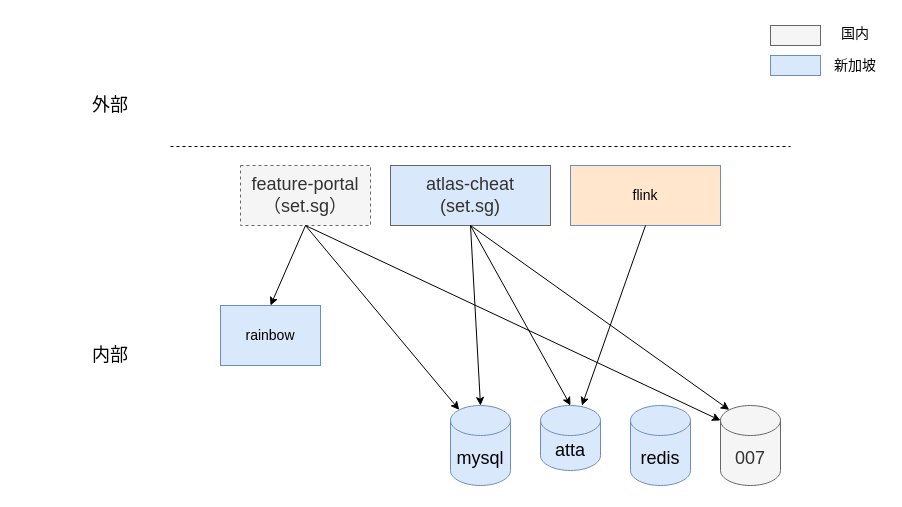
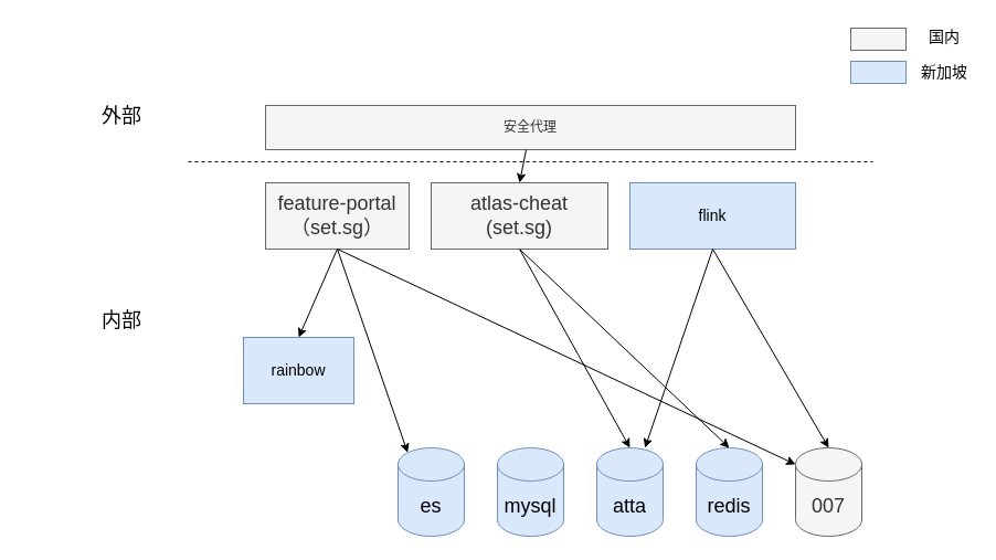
  <mxCell id="0" />
  <mxCell id="1" parent="0" />
+ <mxCell id="2" value="安全代理" style="rounded=0;whiteSpace=wrap;html=1;fillColor=#f5f5f5;fontColor=#333333;strokeColor=#666666;" vertex="1" parent="1"><mxGeometry x="240" y="95" width="480" height="40" as="geometry" /></mxCell>
  <mxCell id="3" value="" style="endArrow=none;dashed=1;html=1;rounded=0;" edge="1" parent="1"><mxGeometry width="50" height="50" relative="1" as="geometry"><mxPoint x="170" y="146" as="sourcePoint" /><mxPoint x="790" y="146" as="targetPoint" /></mxGeometry></mxCell>
  <mxCell id="4" value="&lt;font style=&quot;font-size: 18px&quot;&gt;外部&lt;/font&gt;" style="text;html=1;strokeColor=none;fillColor=none;align=center;verticalAlign=middle;whiteSpace=wrap;rounded=0;" vertex="1" parent="1"><mxGeometry x="20" y="75" width="180" height="60" as="geometry" /></mxCell>
- <mxCell id="5" value="&lt;font style=&quot;font-size: 18px&quot;&gt;内部&lt;/font&gt;" style="text;html=1;strokeColor=none;fillColor=none;align=center;verticalAlign=middle;whiteSpace=wrap;rounded=0;" vertex="1" parent="1"><mxGeometry x="20" y="325" width="180" height="60" as="geometry" /></mxCell>
- <mxCell id="6" value="atlas-cheat&lt;br&gt;(set.sg)" style="rounded=0;whiteSpace=wrap;html=1;fontSize=18;fillColor=#dae8fc;fontColor=#333333;strokeColor=#666666;" vertex="1" parent="1"><mxGeometry x="390" y="165" width="160" height="60" as="geometry" /></mxCell>
+ <mxCell id="5" value="&lt;font style=&quot;font-size: 18px&quot;&gt;内部&lt;/font&gt;" style="text;html=1;strokeColor=none;fillColor=none;align=center;verticalAlign=middle;whiteSpace=wrap;rounded=0;" vertex="1" parent="1"><mxGeometry x="20" y="260" width="180" height="60" as="geometry" /></mxCell>
+ <mxCell id="6" value="atlas-cheat&lt;br&gt;(set.sg)" style="rounded=0;whiteSpace=wrap;html=1;fontSize=18;fillColor=#f5f5f5;fontColor=#333333;strokeColor=#666666;" vertex="1" parent="1"><mxGeometry x="390" y="165" width="160" height="60" as="geometry" /></mxCell>
  <mxCell id="7" value="mysql" style="shape=cylinder3;whiteSpace=wrap;html=1;boundedLbl=1;backgroundOutline=1;size=15;fontSize=18;fillColor=#dae8fc;strokeColor=#6c8ebf;" vertex="1" parent="1"><mxGeometry x="450" y="405" width="60" height="80" as="geometry" /></mxCell>
  <mxCell id="8" value="redis" style="shape=cylinder3;whiteSpace=wrap;html=1;boundedLbl=1;backgroundOutline=1;size=15;fontSize=18;fillColor=#dae8fc;strokeColor=#6c8ebf;" vertex="1" parent="1"><mxGeometry x="630" y="405" width="60" height="80" as="geometry" /></mxCell>
- <mxCell id="10" value="feature-portal（set.sg）" style="rounded=0;whiteSpace=wrap;html=1;fontSize=18;fillColor=#f5f5f5;fontColor=#333333;strokeColor=#666666;dashed=1;" vertex="1" parent="1"><mxGeometry x="240" y="165" width="130" height="60" as="geometry" /></mxCell>
+ <mxCell id="9" value="es" style="shape=cylinder3;whiteSpace=wrap;html=1;boundedLbl=1;backgroundOutline=1;size=15;fontSize=18;fillColor=#dae8fc;strokeColor=#6c8ebf;" vertex="1" parent="1"><mxGeometry x="360" y="405" width="60" height="80" as="geometry" /></mxCell>
+ <mxCell id="10" value="feature-portal（set.sg）" style="rounded=0;whiteSpace=wrap;html=1;fontSize=18;fillColor=#f5f5f5;fontColor=#333333;strokeColor=#666666;" vertex="1" parent="1"><mxGeometry x="240" y="165" width="130" height="60" as="geometry" /></mxCell>
  <mxCell id="11" value="" style="rounded=0;whiteSpace=wrap;html=1;fontSize=18;fillColor=#f5f5f5;fontColor=#333333;strokeColor=#666666;" vertex="1" parent="1"><mxGeometry x="770" width="50" height="20" as="geometry" y="25" /></mxCell>
  <mxCell id="12" value="" style="rounded=0;whiteSpace=wrap;html=1;fontSize=18;fillColor=#dae8fc;strokeColor=#6c8ebf;" vertex="1" parent="1"><mxGeometry x="770" y="55" width="50" height="20" as="geometry" /></mxCell>
  <mxCell id="13" value="&lt;font style=&quot;font-size: 14px&quot;&gt;国内&lt;/font&gt;" style="text;html=1;strokeColor=none;fillColor=none;align=center;verticalAlign=middle;whiteSpace=wrap;rounded=0;" vertex="1" parent="1"><mxGeometry x="830" y="20" width="50" height="25" as="geometry" /></mxCell>
  <mxCell id="14" value="&lt;font style=&quot;font-size: 14px&quot;&gt;新加坡&lt;/font&gt;" style="text;html=1;strokeColor=none;fillColor=none;align=center;verticalAlign=middle;whiteSpace=wrap;rounded=0;" vertex="1" parent="1"><mxGeometry x="830" y="52.5" width="50" height="25" as="geometry" /></mxCell>
- <mxCell id="16" value="flink" style="rounded=0;whiteSpace=wrap;html=1;fontSize=14;fillColor=#ffe6cc;strokeColor=#6c8ebf;" vertex="1" parent="1"><mxGeometry x="570" y="165" width="150" height="60" as="geometry" /></mxCell>
+ <mxCell id="15" value="" style="endArrow=classic;html=1;rounded=0;fontSize=14;entryX=0.5;entryY=0;entryDx=0;entryDy=0;" edge="1" parent="1" source="2" target="6"><mxGeometry width="50" height="50" relative="1" as="geometry"><mxPoint x="410" y="345" as="sourcePoint" /><mxPoint x="460" y="295" as="targetPoint" /></mxGeometry></mxCell>
+ <mxCell id="16" value="flink" style="rounded=0;whiteSpace=wrap;html=1;fontSize=14;fillColor=#dae8fc;strokeColor=#6c8ebf;" vertex="1" parent="1"><mxGeometry x="570" y="165" width="150" height="60" as="geometry" /></mxCell>
  <mxCell id="17" value="rainbow" style="rounded=0;whiteSpace=wrap;html=1;fontSize=14;fillColor=#dae8fc;strokeColor=#6c8ebf;" vertex="1" parent="1"><mxGeometry x="220" y="305" width="100" height="60" as="geometry" /></mxCell>
- <mxCell id="18" value="" style="endArrow=classic;html=1;rounded=0;fontSize=14;entryX=0.5;entryY=0;entryDx=0;entryDy=0;exitX=0.5;exitY=1;exitDx=0;exitDy=0;entryPerimeter=0;" edge="1" parent="1" source="6" target="7"><mxGeometry width="50" height="50" relative="1" as="geometry"><mxPoint x="550" y="285" as="sourcePoint" /><mxPoint x="610" y="225" as="targetPoint" /></mxGeometry></mxCell>
+ <mxCell id="19" value="" style="endArrow=classic;html=1;rounded=0;fontSize=14;entryX=0.5;entryY=0;entryDx=0;entryDy=0;exitX=0.5;exitY=1;exitDx=0;exitDy=0;entryPerimeter=0;" edge="1" parent="1" source="6" target="8"><mxGeometry width="50" height="50" relative="1" as="geometry"><mxPoint x="670" y="255" as="sourcePoint" /><mxPoint x="570" y="455" as="targetPoint" /></mxGeometry></mxCell>
  <mxCell id="20" value="" style="endArrow=classic;html=1;rounded=0;fontSize=14;entryX=0.5;entryY=0;entryDx=0;entryDy=0;exitX=0.5;exitY=1;exitDx=0;exitDy=0;" edge="1" parent="1" source="10" target="17"><mxGeometry width="50" height="50" relative="1" as="geometry"><mxPoint x="620" y="235" as="sourcePoint" /><mxPoint x="600" y="455" as="targetPoint" /></mxGeometry></mxCell>
- <mxCell id="22" value="" style="endArrow=classic;html=1;rounded=0;fontSize=14;entryX=0.145;entryY=0;entryDx=0;entryDy=4.35;exitX=0.5;exitY=1;exitDx=0;exitDy=0;entryPerimeter=0;" edge="1" parent="1" source="10" target="7"><mxGeometry width="50" height="50" relative="1" as="geometry"><mxPoint x="350" y="235" as="sourcePoint" /><mxPoint x="468.7" y="459.35" as="targetPoint" /></mxGeometry></mxCell>
+ <mxCell id="21" value="" style="endArrow=classic;html=1;rounded=0;fontSize=14;entryX=0.145;entryY=0;entryDx=0;entryDy=4.35;exitX=0.5;exitY=1;exitDx=0;exitDy=0;entryPerimeter=0;" edge="1" parent="1" source="10" target="9"><mxGeometry width="50" height="50" relative="1" as="geometry"><mxPoint x="350" y="235" as="sourcePoint" /><mxPoint x="325" y="465" as="targetPoint" /></mxGeometry></mxCell>
  <mxCell id="23" value="" style="endArrow=classic;html=1;rounded=0;fontSize=14;exitX=0.5;exitY=1;exitDx=0;exitDy=0;" edge="1" parent="1" source="16" target="24"><mxGeometry width="50" height="50" relative="1" as="geometry"><mxPoint x="480" y="235" as="sourcePoint" /><mxPoint x="730" y="415" as="targetPoint" /></mxGeometry></mxCell>
- <mxCell id="24" value="atta" style="shape=cylinder3;whiteSpace=wrap;html=1;boundedLbl=1;backgroundOutline=1;size=15;fontSize=18;fillColor=#dae8fc;strokeColor=#6c8ebf;" vertex="1" parent="1"><mxGeometry x="540" y="405" width="60" height="65" as="geometry" /></mxCell>
+ <mxCell id="24" value="atta" style="shape=cylinder3;whiteSpace=wrap;html=1;boundedLbl=1;backgroundOutline=1;size=15;fontSize=18;fillColor=#dae8fc;strokeColor=#6c8ebf;" vertex="1" parent="1"><mxGeometry x="540" y="405" width="60" height="80" as="geometry" /></mxCell>
  <mxCell id="25" value="" style="endArrow=classic;html=1;rounded=0;fontSize=14;entryX=0.5;entryY=0;entryDx=0;entryDy=0;exitX=0.5;exitY=1;exitDx=0;exitDy=0;entryPerimeter=0;" edge="1" parent="1" source="6" target="24"><mxGeometry width="50" height="50" relative="1" as="geometry"><mxPoint x="480" y="235" as="sourcePoint" /><mxPoint x="520" y="415" as="targetPoint" /></mxGeometry></mxCell>
  <mxCell id="26" value="007" style="shape=cylinder3;whiteSpace=wrap;html=1;boundedLbl=1;backgroundOutline=1;size=15;fontSize=18;fillColor=#f5f5f5;strokeColor=#666666;fontColor=#333333;" vertex="1" parent="1"><mxGeometry x="720" y="405" width="60" height="80" as="geometry" /></mxCell>
- <mxCell id="28" value="" style="endArrow=classic;html=1;rounded=0;fontSize=14;entryX=0.145;entryY=0;entryDx=0;entryDy=4.35;exitX=0.5;exitY=1;exitDx=0;exitDy=0;entryPerimeter=0;" edge="1" parent="1" source="6" target="26"><mxGeometry width="50" height="50" relative="1" as="geometry"><mxPoint x="655" y="235" as="sourcePoint" /><mxPoint x="760" y="415" as="targetPoint" /></mxGeometry></mxCell>
+ <mxCell id="27" value="" style="endArrow=classic;html=1;rounded=0;fontSize=14;entryX=0.5;entryY=0;entryDx=0;entryDy=0;exitX=0.5;exitY=1;exitDx=0;exitDy=0;entryPerimeter=0;" edge="1" parent="1" source="16" target="26"><mxGeometry width="50" height="50" relative="1" as="geometry"><mxPoint x="655" y="235" as="sourcePoint" /><mxPoint x="670" y="415" as="targetPoint" /></mxGeometry></mxCell>
  <mxCell id="29" value="" style="endArrow=classic;html=1;rounded=0;fontSize=14;entryX=0;entryY=0;entryDx=0;entryDy=15;exitX=0.5;exitY=1;exitDx=0;exitDy=0;entryPerimeter=0;" edge="1" parent="1" source="10" target="26"><mxGeometry width="50" height="50" relative="1" as="geometry"><mxPoint x="480" y="235" as="sourcePoint" /><mxPoint x="738.7" y="419.35" as="targetPoint" /></mxGeometry></mxCell>
